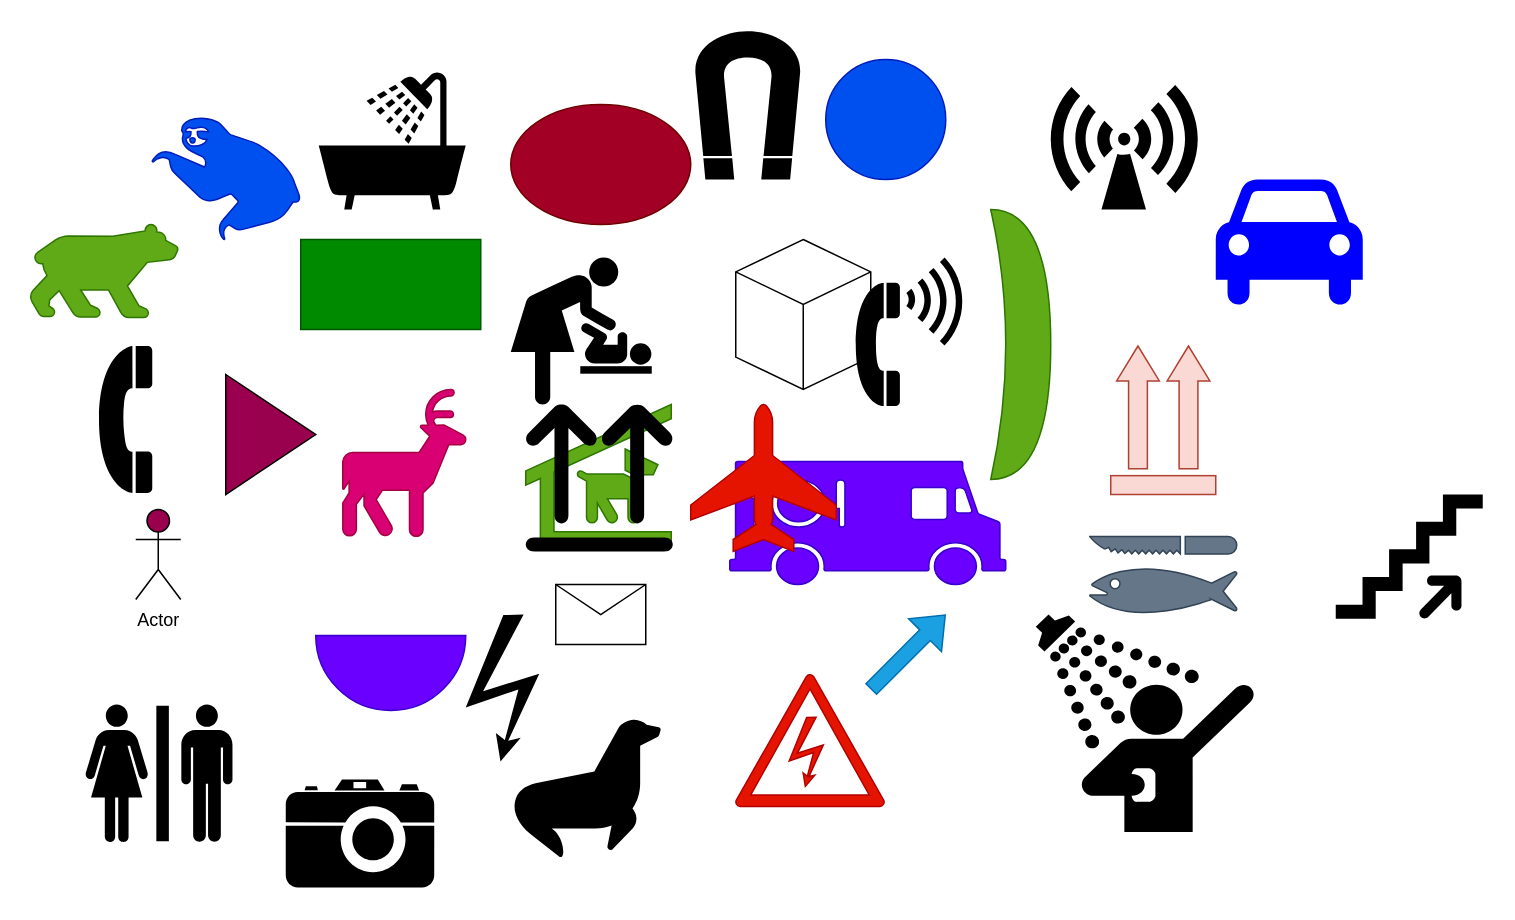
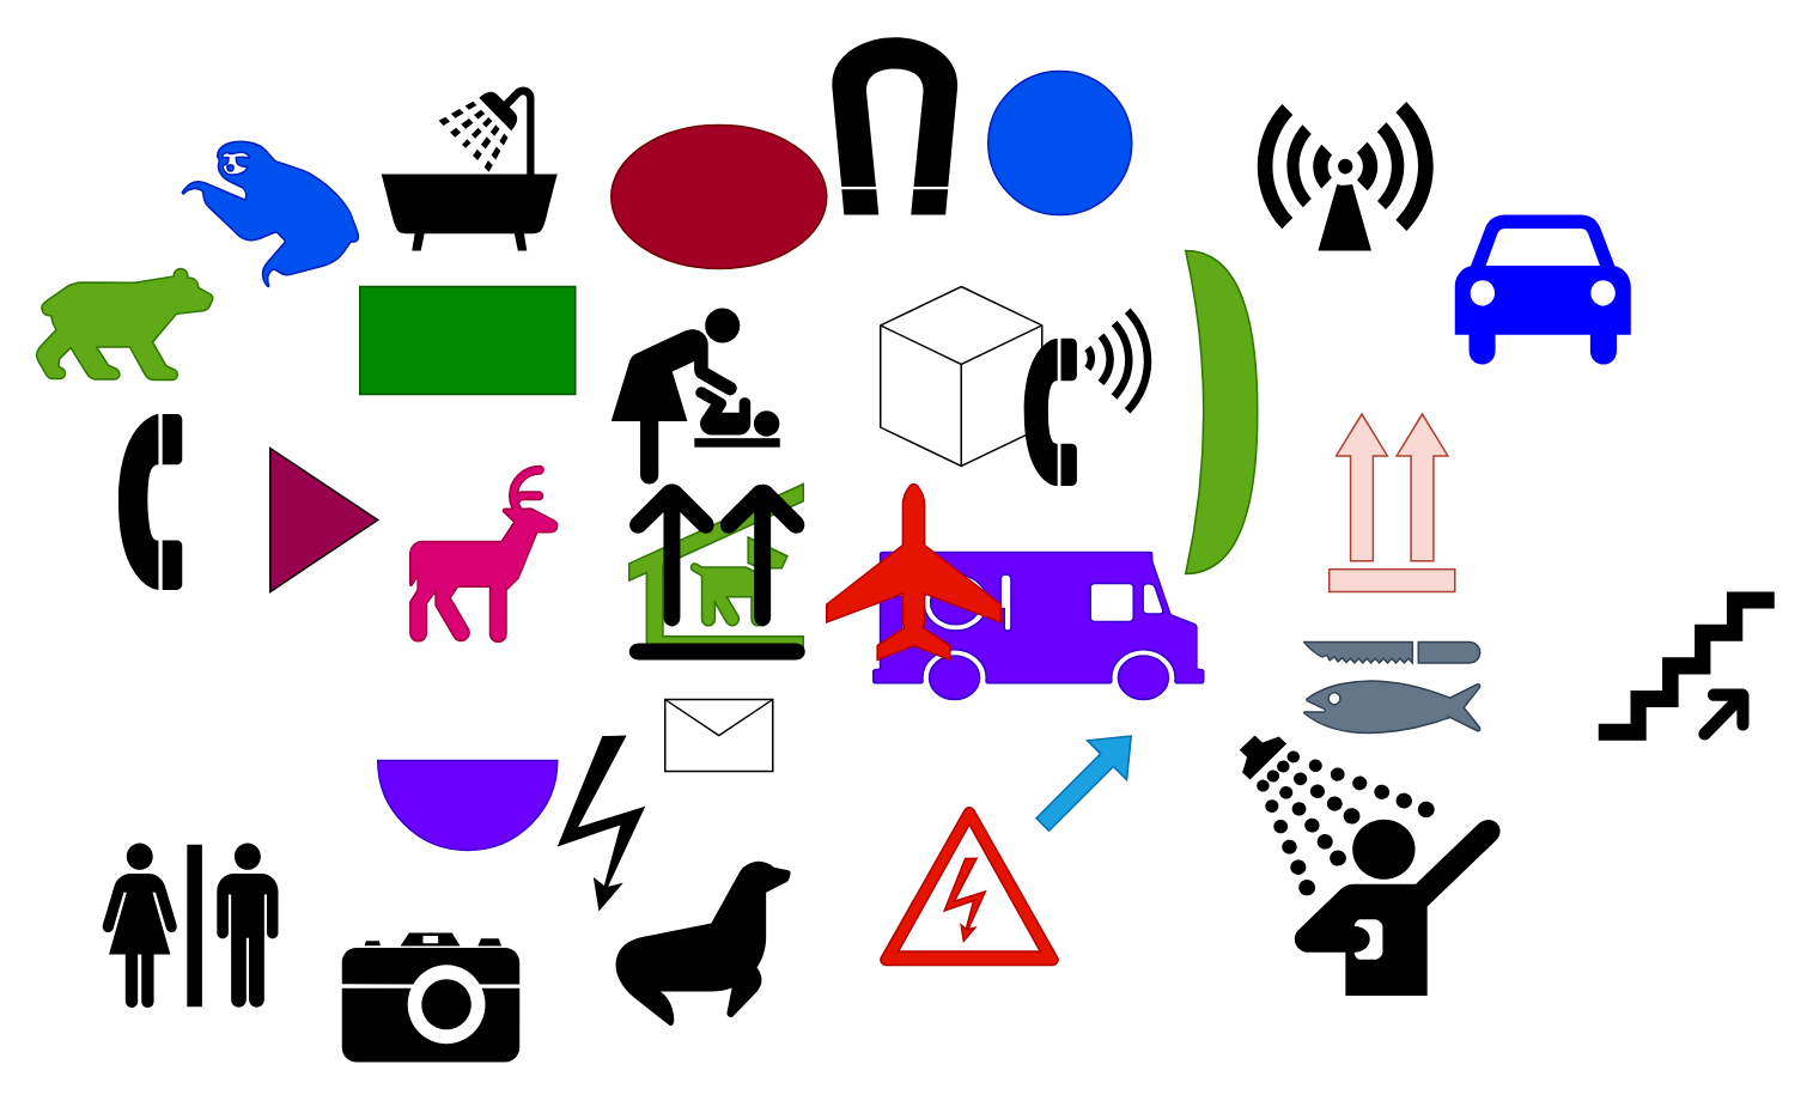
  <mxCell id="0" />
  <mxCell id="1" parent="0" />
  <mxCell id="2" value="" style="rounded=0;whiteSpace=wrap;html=1;fillColor=#008a00;fontColor=#ffffff;strokeColor=#005700;" vertex="1" parent="1"><mxGeometry x="200" y="159" width="120" height="60" as="geometry" /></mxCell>
  <mxCell id="3" value="" style="ellipse;whiteSpace=wrap;html=1;fillColor=#a20025;strokeColor=#6F0000;fontColor=#ffffff;" vertex="1" parent="1"><mxGeometry x="340" y="69" width="120" height="80" as="geometry" /></mxCell>
  <mxCell id="4" value="" style="ellipse;whiteSpace=wrap;html=1;aspect=fixed;fillColor=#0050ef;fontColor=#ffffff;strokeColor=#001DBC;" vertex="1" parent="1"><mxGeometry x="550" y="39" width="80" height="80" as="geometry" /></mxCell>
  <mxCell id="5" value="" style="triangle;whiteSpace=wrap;html=1;fillColor=#99004D;" vertex="1" parent="1"><mxGeometry x="150" y="249" width="60" height="80" as="geometry" /></mxCell>
  <mxCell id="6" value="" style="shape=xor;whiteSpace=wrap;html=1;fillColor=#60a917;fontColor=#ffffff;strokeColor=#2D7600;" vertex="1" parent="1"><mxGeometry x="660" y="139" width="40" height="180" as="geometry" /></mxCell>
- <mxCell id="7" value="Actor" style="shape=umlActor;verticalLabelPosition=bottom;verticalAlign=top;html=1;outlineConnect=0;fillColor=#99004D;" vertex="1" parent="1"><mxGeometry x="90" y="339" width="30" height="60" as="geometry" /></mxCell>
  <mxCell id="8" value="" style="shape=flexArrow;endArrow=classic;html=1;rounded=0;fillColor=#1ba1e2;strokeColor=#006EAF;" edge="1" parent="1"><mxGeometry width="50" height="50" relative="1" as="geometry"><mxPoint x="580" y="459" as="sourcePoint" /><mxPoint x="630" y="409" as="targetPoint" /></mxGeometry></mxCell>
  <mxCell id="9" value="" style="html=1;whiteSpace=wrap;shape=isoCube2;backgroundOutline=1;isoAngle=15;fillColor=none;" vertex="1" parent="1"><mxGeometry x="490" y="159" width="90" height="100" as="geometry" /></mxCell>
  <mxCell id="10" value="" style="verticalLabelPosition=bottom;verticalAlign=top;html=1;shape=mxgraph.basic.half_circle;fillColor=#6a00ff;fontColor=#ffffff;strokeColor=#3700CC;" vertex="1" parent="1"><mxGeometry x="210" y="423" width="100" height="50" as="geometry" /></mxCell>
  <mxCell id="11" value="" style="shape=message;html=1;html=1;outlineConnect=0;labelPosition=center;verticalLabelPosition=bottom;align=center;verticalAlign=top;fillColor=none;" vertex="1" parent="1"><mxGeometry x="370" y="389" width="60" height="40" as="geometry" /></mxCell>
  <mxCell id="12" value="" style="shape=mxgraph.signs.animals.bear_1;html=1;pointerEvents=1;fillColor=#60a917;strokeColor=#2D7600;verticalLabelPosition=bottom;verticalAlign=top;align=center;sketch=0;fontColor=#ffffff;" vertex="1" parent="1"><mxGeometry x="20" y="149" width="98" height="62" as="geometry" /></mxCell>
  <mxCell id="13" value="" style="shape=mxgraph.signs.animals.deer_1;html=1;pointerEvents=1;fillColor=#d80073;strokeColor=#A50040;verticalLabelPosition=bottom;verticalAlign=top;align=center;sketch=0;fontColor=#ffffff;" vertex="1" parent="1"><mxGeometry x="228" y="259" width="82" height="98" as="geometry" /></mxCell>
  <mxCell id="14" value="" style="shape=mxgraph.signs.animals.sloth;html=1;pointerEvents=1;fillColor=#0050ef;strokeColor=#001DBC;verticalLabelPosition=bottom;verticalAlign=top;align=center;sketch=0;fontColor=#ffffff;" vertex="1" parent="1"><mxGeometry x="101" y="78" width="99" height="81" as="geometry" /></mxCell>
  <mxCell id="15" value="" style="shape=mxgraph.signs.animals.seal;html=1;pointerEvents=1;fillColor=#000000;strokeColor=none;verticalLabelPosition=bottom;verticalAlign=top;align=center;sketch=0;" vertex="1" parent="1"><mxGeometry x="340" y="479" width="100" height="92" as="geometry" /></mxCell>
  <mxCell id="16" value="" style="shape=mxgraph.signs.animals.kennel;html=1;pointerEvents=1;fillColor=#60a917;strokeColor=#2D7600;verticalLabelPosition=bottom;verticalAlign=top;align=center;sketch=0;fontColor=#ffffff;" vertex="1" parent="1"><mxGeometry x="350" y="269" width="97" height="94" as="geometry" /></mxCell>
  <mxCell id="17" value="" style="shape=mxgraph.signs.food.food_truck;html=1;pointerEvents=1;fillColor=#6a00ff;strokeColor=#3700CC;verticalLabelPosition=bottom;verticalAlign=top;align=center;sketch=0;fontColor=#ffffff;" vertex="1" parent="1"><mxGeometry x="486" y="307" width="184" height="82" as="geometry" /></mxCell>
  <mxCell id="18" value="" style="shape=mxgraph.signs.people.unisex;html=1;pointerEvents=1;fillColor=#000000;strokeColor=none;verticalLabelPosition=bottom;verticalAlign=top;align=center;sketch=0;" vertex="1" parent="1"><mxGeometry x="55.5" y="469" width="99" height="93" as="geometry" /></mxCell>
  <mxCell id="19" value="" style="shape=mxgraph.signs.people.shower_2;html=1;pointerEvents=1;fillColor=#000000;strokeColor=none;verticalLabelPosition=bottom;verticalAlign=top;align=center;sketch=0;" vertex="1" parent="1"><mxGeometry x="212" y="47" width="98" height="92" as="geometry" /></mxCell>
  <mxCell id="20" value="" style="shape=mxgraph.signs.people.shower_1;html=1;pointerEvents=1;fillColor=#000000;strokeColor=none;verticalLabelPosition=bottom;verticalAlign=top;align=center;sketch=0;" vertex="1" parent="1"><mxGeometry x="690" y="409" width="150" height="145" as="geometry" /></mxCell>
  <mxCell id="21" value="" style="shape=mxgraph.signs.people.changing_station;html=1;pointerEvents=1;fillColor=#000000;strokeColor=none;verticalLabelPosition=bottom;verticalAlign=top;align=center;sketch=0;" vertex="1" parent="1"><mxGeometry x="340" y="171" width="94" height="98" as="geometry" /></mxCell>
  <mxCell id="22" value="" style="shape=mxgraph.signs.safety.non-ionizing_radiation;html=1;pointerEvents=1;fillColor=#000000;strokeColor=none;verticalLabelPosition=bottom;verticalAlign=top;align=center;sketch=0;" vertex="1" parent="1"><mxGeometry x="700" y="56" width="98" height="83" as="geometry" /></mxCell>
  <mxCell id="23" value="" style="shape=mxgraph.signs.safety.store_right_up_2;html=1;pointerEvents=1;fillColor=#000000;strokeColor=none;verticalLabelPosition=bottom;verticalAlign=top;align=center;sketch=0;" vertex="1" parent="1"><mxGeometry x="350" y="269" width="98" height="98" as="geometry" /></mxCell>
  <mxCell id="24" value="" style="shape=mxgraph.signs.safety.store_right_up_1;html=1;pointerEvents=1;fillColor=#fad9d5;strokeColor=#ae4132;verticalLabelPosition=bottom;verticalAlign=top;align=center;sketch=0;" vertex="1" parent="1"><mxGeometry x="740" y="230" width="70" height="99" as="geometry" /></mxCell>
  <mxCell id="25" value="" style="shape=mxgraph.signs.science.magnet;html=1;pointerEvents=1;fillColor=#000000;strokeColor=none;verticalLabelPosition=bottom;verticalAlign=top;align=center;sketch=0;" vertex="1" parent="1"><mxGeometry x="461" y="20" width="74" height="99" as="geometry" /></mxCell>
  <mxCell id="26" value="" style="shape=mxgraph.signs.safety.high_voltage_1;html=1;pointerEvents=1;fillColor=#000000;strokeColor=none;verticalLabelPosition=bottom;verticalAlign=top;align=center;sketch=0;" vertex="1" parent="1"><mxGeometry x="310" y="409" width="49" height="98" as="geometry" /></mxCell>
  <mxCell id="27" value="" style="shape=mxgraph.signs.safety.high_voltage_3;html=1;pointerEvents=1;fillColor=#e51400;strokeColor=#B20000;verticalLabelPosition=bottom;verticalAlign=top;align=center;sketch=0;fontColor=#ffffff;" vertex="1" parent="1"><mxGeometry x="490" y="449" width="99" height="88" as="geometry" /></mxCell>
  <mxCell id="28" value="" style="shape=mxgraph.signs.sports.fish_cleaning;html=1;pointerEvents=1;fillColor=#647687;strokeColor=#314354;verticalLabelPosition=bottom;verticalAlign=top;align=center;sketch=0;fontColor=#ffffff;" vertex="1" parent="1"><mxGeometry x="726" y="357" width="98" height="63" as="geometry" /></mxCell>
  <mxCell id="29" value="" style="shape=mxgraph.signs.tech.telephone_2;html=1;pointerEvents=1;fillColor=#000000;strokeColor=none;verticalLabelPosition=bottom;verticalAlign=top;align=center;sketch=0;" vertex="1" parent="1"><mxGeometry x="65" y="230" width="36" height="98" as="geometry" /></mxCell>
  <mxCell id="30" value="" style="shape=mxgraph.signs.tech.telephone_4;html=1;pointerEvents=1;fillColor=#000000;strokeColor=none;verticalLabelPosition=bottom;verticalAlign=top;align=center;sketch=0;" vertex="1" parent="1"><mxGeometry x="570" y="171" width="71" height="99" as="geometry" /></mxCell>
  <mxCell id="31" value="" style="shape=mxgraph.signs.tech.camera_2;html=1;pointerEvents=1;fillColor=#000000;strokeColor=none;verticalLabelPosition=bottom;verticalAlign=top;align=center;sketch=0;" vertex="1" parent="1"><mxGeometry x="190" y="519" width="99" height="72" as="geometry" /></mxCell>
  <mxCell id="32" value="" style="shape=mxgraph.signs.transportation.airplane_3;html=1;pointerEvents=1;fillColor=#e51400;strokeColor=#B20000;verticalLabelPosition=bottom;verticalAlign=top;align=center;sketch=0;fontColor=#ffffff;" vertex="1" parent="1"><mxGeometry x="460" y="269" width="97" height="98" as="geometry" /></mxCell>
  <mxCell id="33" value="" style="shape=mxgraph.signs.transportation.car_4;html=1;pointerEvents=1;fillColor=#0000FF;strokeColor=none;verticalLabelPosition=bottom;verticalAlign=top;align=center;sketch=0;" vertex="1" parent="1"><mxGeometry x="810" y="119" width="98" height="86" as="geometry" /></mxCell>
  <mxCell id="34" value="" style="shape=mxgraph.signs.travel.upstairs;html=1;pointerEvents=1;fillColor=#000000;strokeColor=none;verticalLabelPosition=bottom;verticalAlign=top;align=center;sketch=0;" vertex="1" parent="1"><mxGeometry x="890" y="329" width="98" height="85" as="geometry" /></mxCell>
